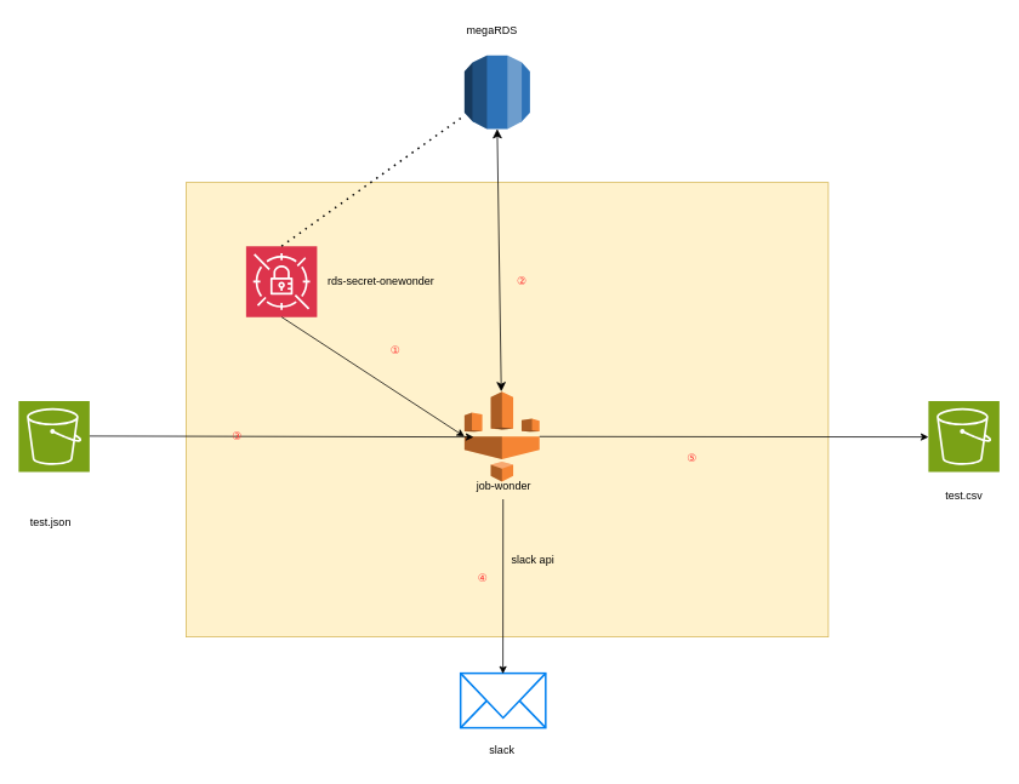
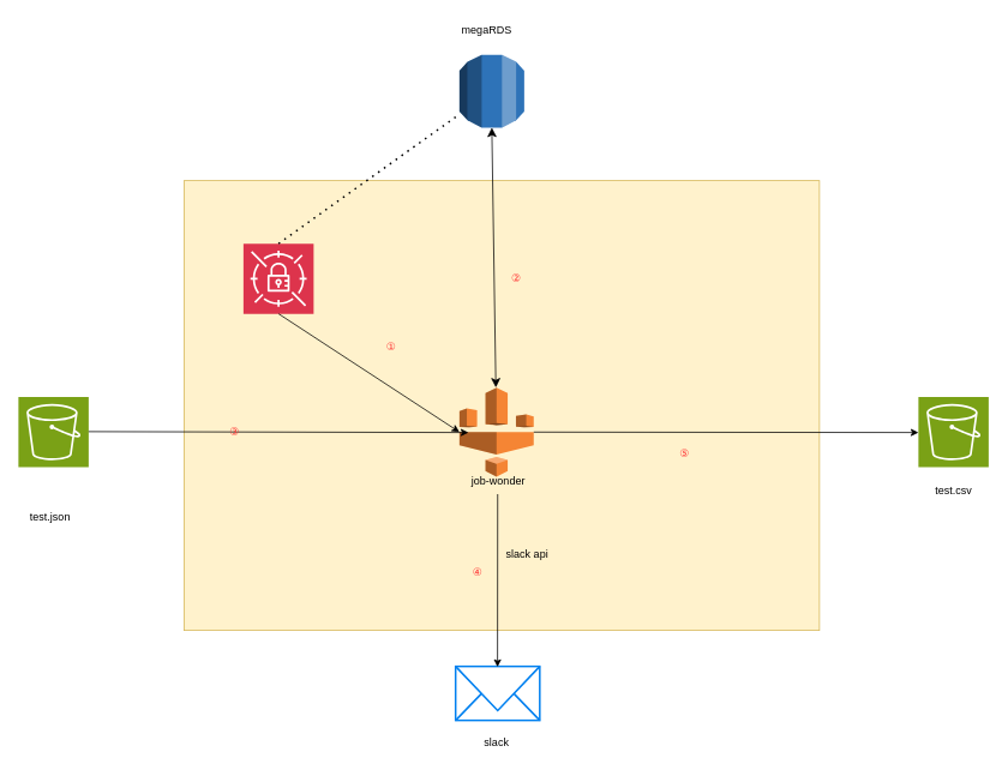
  <mxCell id="0" />
  <mxCell id="1" parent="0" />
  <mxCell id="2" value="" style="whiteSpace=wrap;html=1;fillColor=#fff2cc;strokeColor=#d6b656;" vertex="1" parent="1"><mxGeometry x="204" y="200" width="706" height="500" as="geometry" /></mxCell>
  <mxCell id="3" value="" style="outlineConnect=0;dashed=0;verticalLabelPosition=bottom;verticalAlign=top;align=center;html=1;shape=mxgraph.aws3.rds;fillColor=#2E73B8;gradientColor=none;" vertex="1" parent="1"><mxGeometry x="510" y="60" width="72" height="81" as="geometry" /></mxCell>
  <mxCell id="4" value="" style="outlineConnect=0;dashed=0;verticalLabelPosition=bottom;verticalAlign=top;align=center;html=1;shape=mxgraph.aws3.glue;fillColor=#F58534;gradientColor=none;" vertex="1" parent="1"><mxGeometry x="510" y="430" width="82.5" height="99" as="geometry" /></mxCell>
  <mxCell id="5" value="" style="sketch=0;points=[[0,0,0],[0.25,0,0],[0.5,0,0],[0.75,0,0],[1,0,0],[0,1,0],[0.25,1,0],[0.5,1,0],[0.75,1,0],[1,1,0],[0,0.25,0],[0,0.5,0],[0,0.75,0],[1,0.25,0],[1,0.5,0],[1,0.75,0]];outlineConnect=0;fontColor=#232F3E;fillColor=#DD344C;strokeColor=#ffffff;dashed=0;verticalLabelPosition=bottom;verticalAlign=top;align=center;html=1;fontSize=12;fontStyle=0;aspect=fixed;shape=mxgraph.aws4.resourceIcon;resIcon=mxgraph.aws4.secrets_manager;" vertex="1" parent="1"><mxGeometry x="270" y="270" width="78" height="78" as="geometry" /></mxCell>
  <mxCell id="6" value="" style="sketch=0;points=[[0,0,0],[0.25,0,0],[0.5,0,0],[0.75,0,0],[1,0,0],[0,1,0],[0.25,1,0],[0.5,1,0],[0.75,1,0],[1,1,0],[0,0.25,0],[0,0.5,0],[0,0.75,0],[1,0.25,0],[1,0.5,0],[1,0.75,0]];outlineConnect=0;fontColor=#232F3E;fillColor=#7AA116;strokeColor=#ffffff;dashed=0;verticalLabelPosition=bottom;verticalAlign=top;align=center;html=1;fontSize=12;fontStyle=0;aspect=fixed;shape=mxgraph.aws4.resourceIcon;resIcon=mxgraph.aws4.s3;" vertex="1" parent="1"><mxGeometry x="1020" y="440.5" width="78" height="78" as="geometry" /></mxCell>
  <mxCell id="7" value="" style="sketch=0;points=[[0,0,0],[0.25,0,0],[0.5,0,0],[0.75,0,0],[1,0,0],[0,1,0],[0.25,1,0],[0.5,1,0],[0.75,1,0],[1,1,0],[0,0.25,0],[0,0.5,0],[0,0.75,0],[1,0.25,0],[1,0.5,0],[1,0.75,0]];outlineConnect=0;fontColor=#232F3E;fillColor=#7AA116;strokeColor=#ffffff;dashed=0;verticalLabelPosition=bottom;verticalAlign=top;align=center;html=1;fontSize=12;fontStyle=0;aspect=fixed;shape=mxgraph.aws4.resourceIcon;resIcon=mxgraph.aws4.s3;" vertex="1" parent="1"><mxGeometry x="20" y="440.5" width="78" height="78" as="geometry" /></mxCell>
  <mxCell id="8" value="" style="edgeStyle=none;orthogonalLoop=1;jettySize=auto;html=1;rounded=0;exitX=0.5;exitY=1;exitDx=0;exitDy=0;exitPerimeter=0;entryX=0;entryY=0.5;entryDx=0;entryDy=0;entryPerimeter=0;" edge="1" parent="1" source="5" target="4"><mxGeometry width="100" relative="1" as="geometry"><mxPoint x="430" y="184.5" as="sourcePoint" /><mxPoint x="289" y="250" as="targetPoint" /><Array as="points" /></mxGeometry></mxCell>
  <mxCell id="9" value="" style="edgeStyle=none;orthogonalLoop=1;jettySize=auto;html=1;rounded=0;" edge="1" parent="1" source="4"><mxGeometry width="100" relative="1" as="geometry"><mxPoint x="800" y="470" as="sourcePoint" /><mxPoint x="1020" y="480" as="targetPoint" /><Array as="points" /></mxGeometry></mxCell>
  <mxCell id="10" value="" style="edgeStyle=none;orthogonalLoop=1;jettySize=auto;html=1;rounded=0;" edge="1" parent="1"><mxGeometry width="100" relative="1" as="geometry"><mxPoint x="98" y="479" as="sourcePoint" /><mxPoint x="520" y="480" as="targetPoint" /><Array as="points" /></mxGeometry></mxCell>
  <mxCell id="11" value="" style="edgeStyle=none;orthogonalLoop=1;jettySize=auto;html=1;endArrow=classic;startArrow=classic;endSize=8;startSize=8;rounded=0;exitX=0.5;exitY=1;exitDx=0;exitDy=0;exitPerimeter=0;" edge="1" parent="1" source="3" target="4"><mxGeometry width="100" relative="1" as="geometry"><mxPoint x="430" y="270" as="sourcePoint" /><mxPoint x="530" y="270" as="targetPoint" /><Array as="points" /></mxGeometry></mxCell>
  <mxCell id="12" value="" style="endArrow=none;dashed=1;html=1;dashPattern=1 3;strokeWidth=2;rounded=0;exitX=0.5;exitY=0;exitDx=0;exitDy=0;exitPerimeter=0;" edge="1" parent="1" source="5" target="3"><mxGeometry width="50" height="50" relative="1" as="geometry"><mxPoint x="404" y="220" as="sourcePoint" /><mxPoint x="454" y="170" as="targetPoint" /></mxGeometry></mxCell>
  <mxCell id="13" value="" style="html=1;verticalLabelPosition=bottom;align=center;labelBackgroundColor=#ffffff;verticalAlign=top;strokeWidth=2;strokeColor=#0080F0;shadow=0;dashed=0;shape=mxgraph.ios7.icons.mail;" vertex="1" parent="1"><mxGeometry x="505.75" y="740" width="93.5" height="60" as="geometry" /></mxCell>
  <mxCell id="14" value="test.json" style="text;html=1;align=center;verticalAlign=middle;resizable=0;points=[];autosize=1;strokeColor=none;fillColor=none;" vertex="1" parent="1"><mxGeometry x="20" y="559" width="70" height="30" as="geometry" /></mxCell>
  <mxCell id="15" value="test.csv" style="text;html=1;align=center;verticalAlign=middle;resizable=0;points=[];autosize=1;strokeColor=none;fillColor=none;" vertex="1" parent="1"><mxGeometry x="1029" y="530" width="60" height="30" as="geometry" /></mxCell>
  <mxCell id="16" value="megaRDS&lt;div&gt;&lt;br&gt;&lt;/div&gt;" style="text;html=1;align=center;verticalAlign=middle;resizable=0;points=[];autosize=1;strokeColor=none;fillColor=none;" vertex="1" parent="1"><mxGeometry x="500" y="20" width="80" height="40" as="geometry" /></mxCell>
  <mxCell id="17" value="slack" style="text;html=1;align=center;verticalAlign=middle;resizable=0;points=[];autosize=1;strokeColor=none;fillColor=none;" vertex="1" parent="1"><mxGeometry x="526.25" y="810" width="50" height="30" as="geometry" /></mxCell>
- <mxCell id="18" value="rds-secret-onewonder" style="text;html=1;align=center;verticalAlign=middle;resizable=0;points=[];autosize=1;strokeColor=none;fillColor=none;" vertex="1" parent="1"><mxGeometry x="348" y="294" width="140" height="30" as="geometry" /></mxCell>
  <mxCell id="19" value="job-wonder" style="text;html=1;align=center;verticalAlign=middle;resizable=0;points=[];autosize=1;strokeColor=none;fillColor=none;" vertex="1" parent="1"><mxGeometry x="512.5" y="518.5" width="80" height="30" as="geometry" /></mxCell>
  <mxCell id="20" value="slack api" style="text;html=1;align=center;verticalAlign=middle;resizable=0;points=[];autosize=1;strokeColor=none;fillColor=none;" vertex="1" parent="1"><mxGeometry x="550" y="600" width="70" height="30" as="geometry" /></mxCell>
  <mxCell id="21" value="" style="edgeStyle=none;orthogonalLoop=1;jettySize=auto;html=1;rounded=0;entryX=0.498;entryY=0.011;entryDx=0;entryDy=0;entryPerimeter=0;" edge="1" parent="1" source="19" target="13"><mxGeometry width="100" relative="1" as="geometry"><mxPoint x="550" y="550" as="sourcePoint" /><mxPoint x="540" y="739" as="targetPoint" /><Array as="points" /></mxGeometry></mxCell>
  <mxCell id="22" value="①" style="text;html=1;align=center;verticalAlign=middle;resizable=0;points=[];autosize=1;fontColor=#FF3333;" vertex="1" parent="1"><mxGeometry x="414" y="370" width="40" height="30" as="geometry" /></mxCell>
  <mxCell id="23" value="②" style="text;html=1;align=center;verticalAlign=middle;resizable=0;points=[];autosize=1;fontColor=#FF3333;" vertex="1" parent="1"><mxGeometry x="552.5" y="294" width="40" height="30" as="geometry" /></mxCell>
  <mxCell id="24" value="③" style="text;html=1;align=center;verticalAlign=middle;resizable=0;points=[];autosize=1;strokeColor=none;fillColor=none;fontColor=#FF3333;" vertex="1" parent="1"><mxGeometry x="240" y="465" width="40" height="30" as="geometry" /></mxCell>
  <mxCell id="25" value="④" style="text;html=1;align=center;verticalAlign=middle;resizable=0;points=[];autosize=1;strokeColor=none;fillColor=none;fontColor=#FF3333;" vertex="1" parent="1"><mxGeometry x="510" y="620" width="40" height="30" as="geometry" /></mxCell>
  <mxCell id="26" value="⑤" style="text;html=1;align=center;verticalAlign=middle;resizable=0;points=[];autosize=1;strokeColor=none;fillColor=none;fontColor=#FF3333;" vertex="1" parent="1"><mxGeometry x="740" y="488.5" width="40" height="30" as="geometry" /></mxCell>
